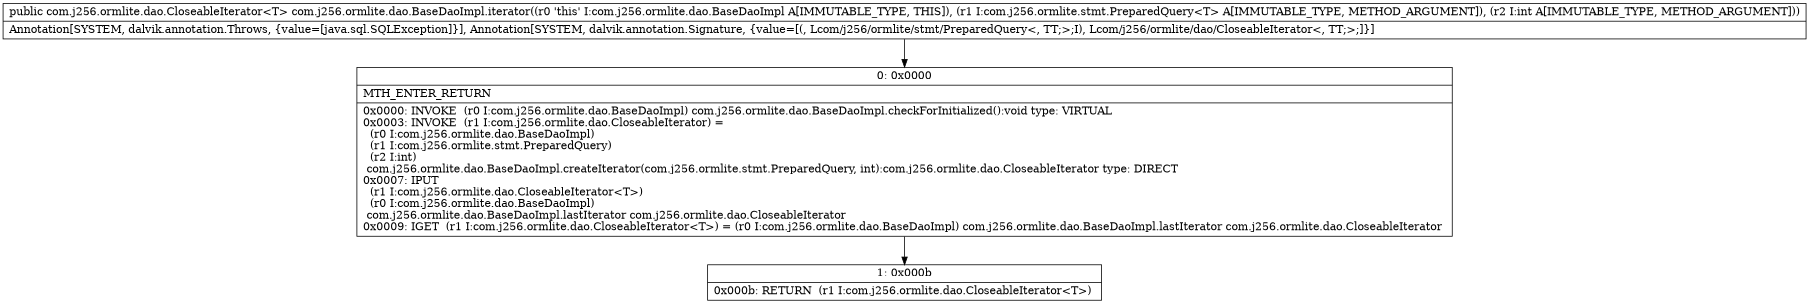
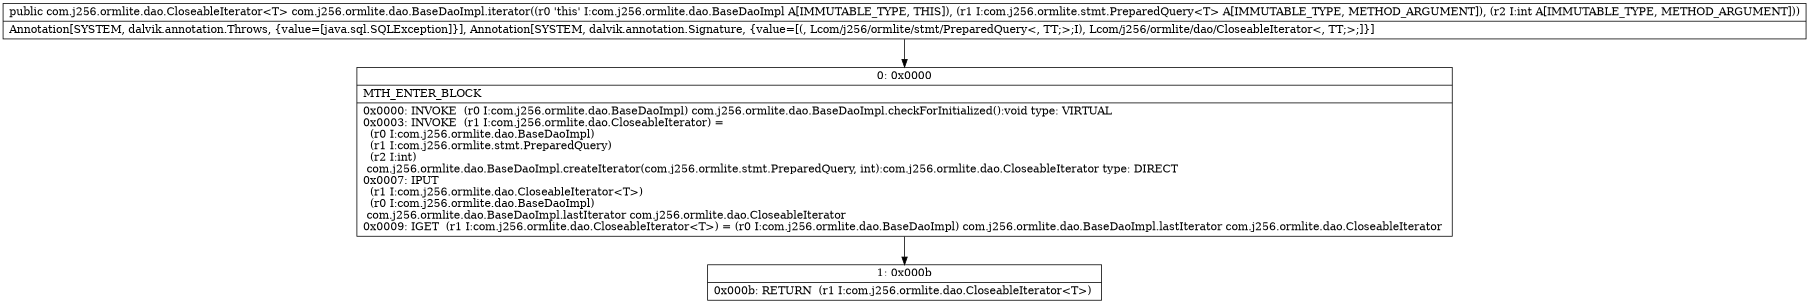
  digraph {
    node [shape=record]
-   n1 [label="{0\:\ 0x0000|MTH_ENTER_RETURN\l|0x0000: INVOKE  (r0 I:com.j256.ormlite.dao.BaseDaoImpl) com.j256.ormlite.dao.BaseDaoImpl.checkForInitialized():void type: VIRTUAL \l0x0003: INVOKE  (r1 I:com.j256.ormlite.dao.CloseableIterator) = \l  (r0 I:com.j256.ormlite.dao.BaseDaoImpl)\l  (r1 I:com.j256.ormlite.stmt.PreparedQuery)\l  (r2 I:int)\l com.j256.ormlite.dao.BaseDaoImpl.createIterator(com.j256.ormlite.stmt.PreparedQuery, int):com.j256.ormlite.dao.CloseableIterator type: DIRECT \l0x0007: IPUT  \l  (r1 I:com.j256.ormlite.dao.CloseableIterator\<T\>)\l  (r0 I:com.j256.ormlite.dao.BaseDaoImpl)\l com.j256.ormlite.dao.BaseDaoImpl.lastIterator com.j256.ormlite.dao.CloseableIterator \l0x0009: IGET  (r1 I:com.j256.ormlite.dao.CloseableIterator\<T\>) = (r0 I:com.j256.ormlite.dao.BaseDaoImpl) com.j256.ormlite.dao.BaseDaoImpl.lastIterator com.j256.ormlite.dao.CloseableIterator \l}"]
+   n1 [label="{0\:\ 0x0000|MTH_ENTER_BLOCK\l|0x0000: INVOKE  (r0 I:com.j256.ormlite.dao.BaseDaoImpl) com.j256.ormlite.dao.BaseDaoImpl.checkForInitialized():void type: VIRTUAL \l0x0003: INVOKE  (r1 I:com.j256.ormlite.dao.CloseableIterator) = \l  (r0 I:com.j256.ormlite.dao.BaseDaoImpl)\l  (r1 I:com.j256.ormlite.stmt.PreparedQuery)\l  (r2 I:int)\l com.j256.ormlite.dao.BaseDaoImpl.createIterator(com.j256.ormlite.stmt.PreparedQuery, int):com.j256.ormlite.dao.CloseableIterator type: DIRECT \l0x0007: IPUT  \l  (r1 I:com.j256.ormlite.dao.CloseableIterator\<T\>)\l  (r0 I:com.j256.ormlite.dao.BaseDaoImpl)\l com.j256.ormlite.dao.BaseDaoImpl.lastIterator com.j256.ormlite.dao.CloseableIterator \l0x0009: IGET  (r1 I:com.j256.ormlite.dao.CloseableIterator\<T\>) = (r0 I:com.j256.ormlite.dao.BaseDaoImpl) com.j256.ormlite.dao.BaseDaoImpl.lastIterator com.j256.ormlite.dao.CloseableIterator \l}"]
    n2 [label="{1\:\ 0x000b|0x000b: RETURN  (r1 I:com.j256.ormlite.dao.CloseableIterator\<T\>) \l}"]
    n3 [label="{public com.j256.ormlite.dao.CloseableIterator\<T\> com.j256.ormlite.dao.BaseDaoImpl.iterator((r0 'this' I:com.j256.ormlite.dao.BaseDaoImpl A[IMMUTABLE_TYPE, THIS]), (r1 I:com.j256.ormlite.stmt.PreparedQuery\<T\> A[IMMUTABLE_TYPE, METHOD_ARGUMENT]), (r2 I:int A[IMMUTABLE_TYPE, METHOD_ARGUMENT]))  | Annotation[SYSTEM, dalvik.annotation.Throws, \{value=[java.sql.SQLException]\}], Annotation[SYSTEM, dalvik.annotation.Signature, \{value=[(, Lcom\/j256\/ormlite\/stmt\/PreparedQuery\<, TT;\>;I), Lcom\/j256\/ormlite\/dao\/CloseableIterator\<, TT;\>;]\}]\l}"]
    n1 -> n2
    n3 -> n1
  }
